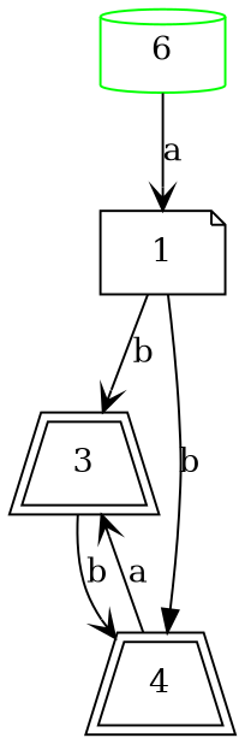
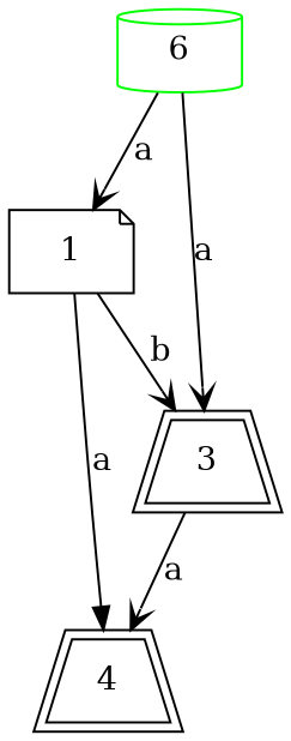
  digraph {
    node [shape=trapezium]
    edge [arrowhead=vee]
    n1 [color=green label=6 shape=cylinder]
    1 [shape=note]
    3 [peripheries=2]
    4 [peripheries=2]
    n1 -> 1 [label=a]
    1 -> 3 [label=b]
-   1 -> 4 [arrowhead=normal label=b]
-   3 -> 4 [label=b]
-   4 -> 3 [label=a]
+   1 -> 4 [arrowhead=normal label=a]
+   3 -> 4 [label=a]
+   n1 -> 3 [label=a]
  }
